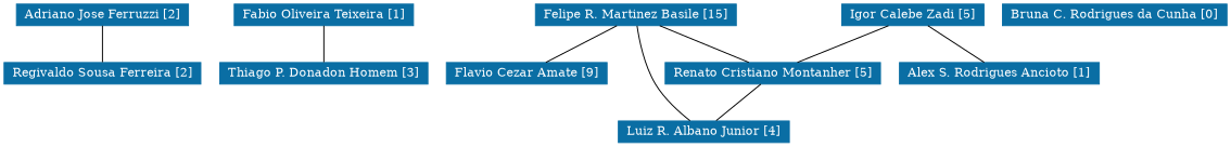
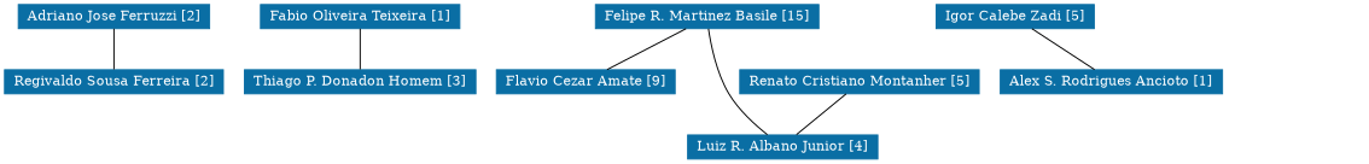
  strict graph {
    node [color="#0A6EA4" fontcolor="#FFFFFF" fontsize=12 shape=rectangle style=filled]
    n1 [height=0.29167 label="Adriano Jose Ferruzzi [2]" width=2.3194]
    n2 [height=0.29167 label="Regivaldo Sousa Ferreira [2]" width=2.6528]
    n3 [height=0.29167 label="Fabio Oliveira Teixeira [1]" width=2.4167]
    n4 [height=0.29167 label="Thiago P. Donadon Homem [3]" width=2.8056]
    n5 [height=0.29167 label="Felipe R. Martinez Basile [15]" width=2.7083]
    n6 [height=0.29167 label="Flavio Cezar Amate [9]" width=2.1667]
    n7 [height=0.29167 label="Luiz R. Albano Junior [4]" width=2.3056]
    n8 [height=0.29167 label="Renato Cristiano Montanher [5]" width=2.9028]
    n9 [height=0.29167 label="Igor Calebe Zadi [5]" width=1.9167]
    n10 [height=0.29167 label="Alex S. Rodrigues Ancioto [1]" width=2.6944]
-   n11 [height=0.29167 label="Bruna C. Rodrigues da Cunha [0]" width=3.0278]
    n1 -- n2
    n3 -- n4
    n5 -- n6
    n5 -- n7
-   n5 -- n8
    n8 -- n7
-   n9 -- n8
    n9 -- n10
  }
